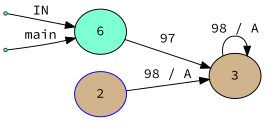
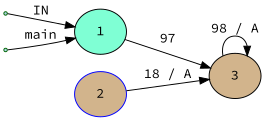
  digraph {
    fontname="Source Code Pro"
    rankdir=LR
    node [color=darkgreen fillcolor=lightblue fontname="Source Code Pro" shape=ellipse style=filled fixedsize=true]
    edge [fontname="Source Code Pro"]
    ENTRY [shape=point fixedsize=""]
-   1 [color=black fillcolor=aquamarine height=0.65 label=6]
+   1 [color=black fillcolor=aquamarine height=0.65]
    3 [color=black fillcolor=tan height=0.65]
    en_1 [shape=point fixedsize=""]
    2 [color=blue fillcolor=tan height=0.65]
    ENTRY -> 1 [label=IN]
    1 -> 3 [label=97]
    3 -> 3 [label="98 / A"]
    en_1 -> 1 [label=main]
-   2 -> 3 [label="98 / A"]
+   2 -> 3 [label="18 / A"]
  }
